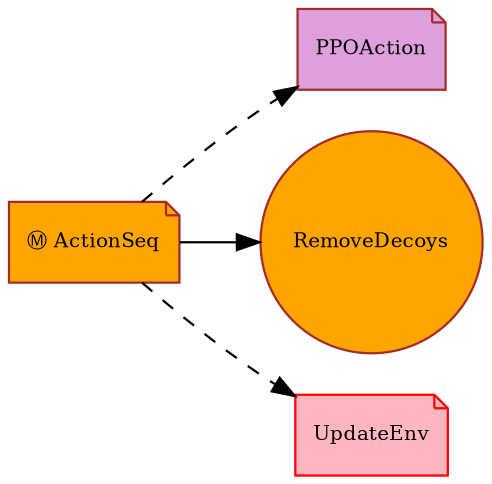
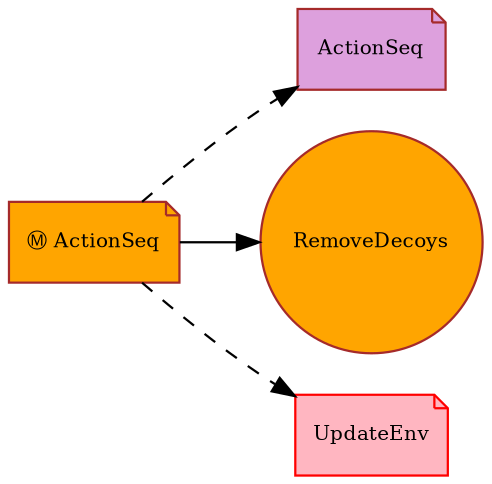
  digraph {
    fontname="times-roman"
    ordering=out
    rankdir=LR
    node [color=brown fillcolor=orange fontcolor=black fontname="times-roman" fontsize=9 shape=note style=filled]
    edge [fontname="times-roman" style=dashed]
    n1 [label="Ⓜ ActionSeq"]
-   n2 [fillcolor=plum label=PPOAction]
+   n2 [fillcolor=plum label=ActionSeq]
    n3 [label=RemoveDecoys shape=circle]
    n4 [color=red fillcolor=lightpink label=UpdateEnv]
    n1 -> n2
    n1 -> n3 [style=solid]
    n1 -> n4
  }
